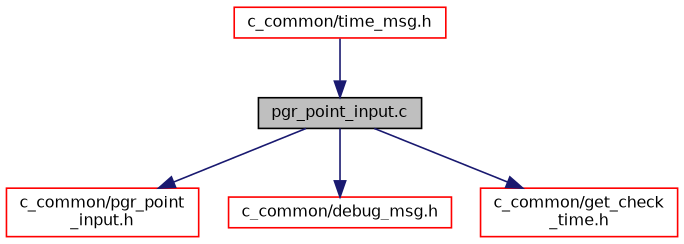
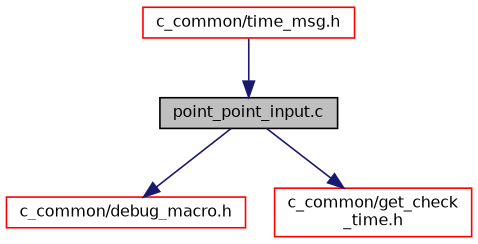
  digraph {
    node [color=red fillcolor=white fontname=Helvetica fontsize=10 shape=record style=filled]
    edge [color=midnightblue fontname=Helvetica fontsize=10 labelfontname=Helvetica labelfontsize=10 style=solid]
-   n1 [color=black fillcolor=grey75 fontcolor=black height=0.2 label="pgr_point_input.c" width=0.4]
-   n2 [height=0.2 label="c_common/pgr_point\l_input.h" width=0.4]
-   n3 [height=0.2 label="c_common/debug_msg.h" width=0.4]
+   n1 [color=black fillcolor=grey75 fontcolor=black height=0.2 label="point_point_input.c" width=0.4]
+   n3 [height=0.2 label="c_common/debug_macro.h" width=0.4]
    n4 [height=0.2 label="c_common/get_check\l_time.h" width=0.4]
    n5 [height=0.2 label="c_common/time_msg.h" width=0.4]
-   n1 -> n2
    n1 -> n3
    n1 -> n4
    n5 -> n1
  }
